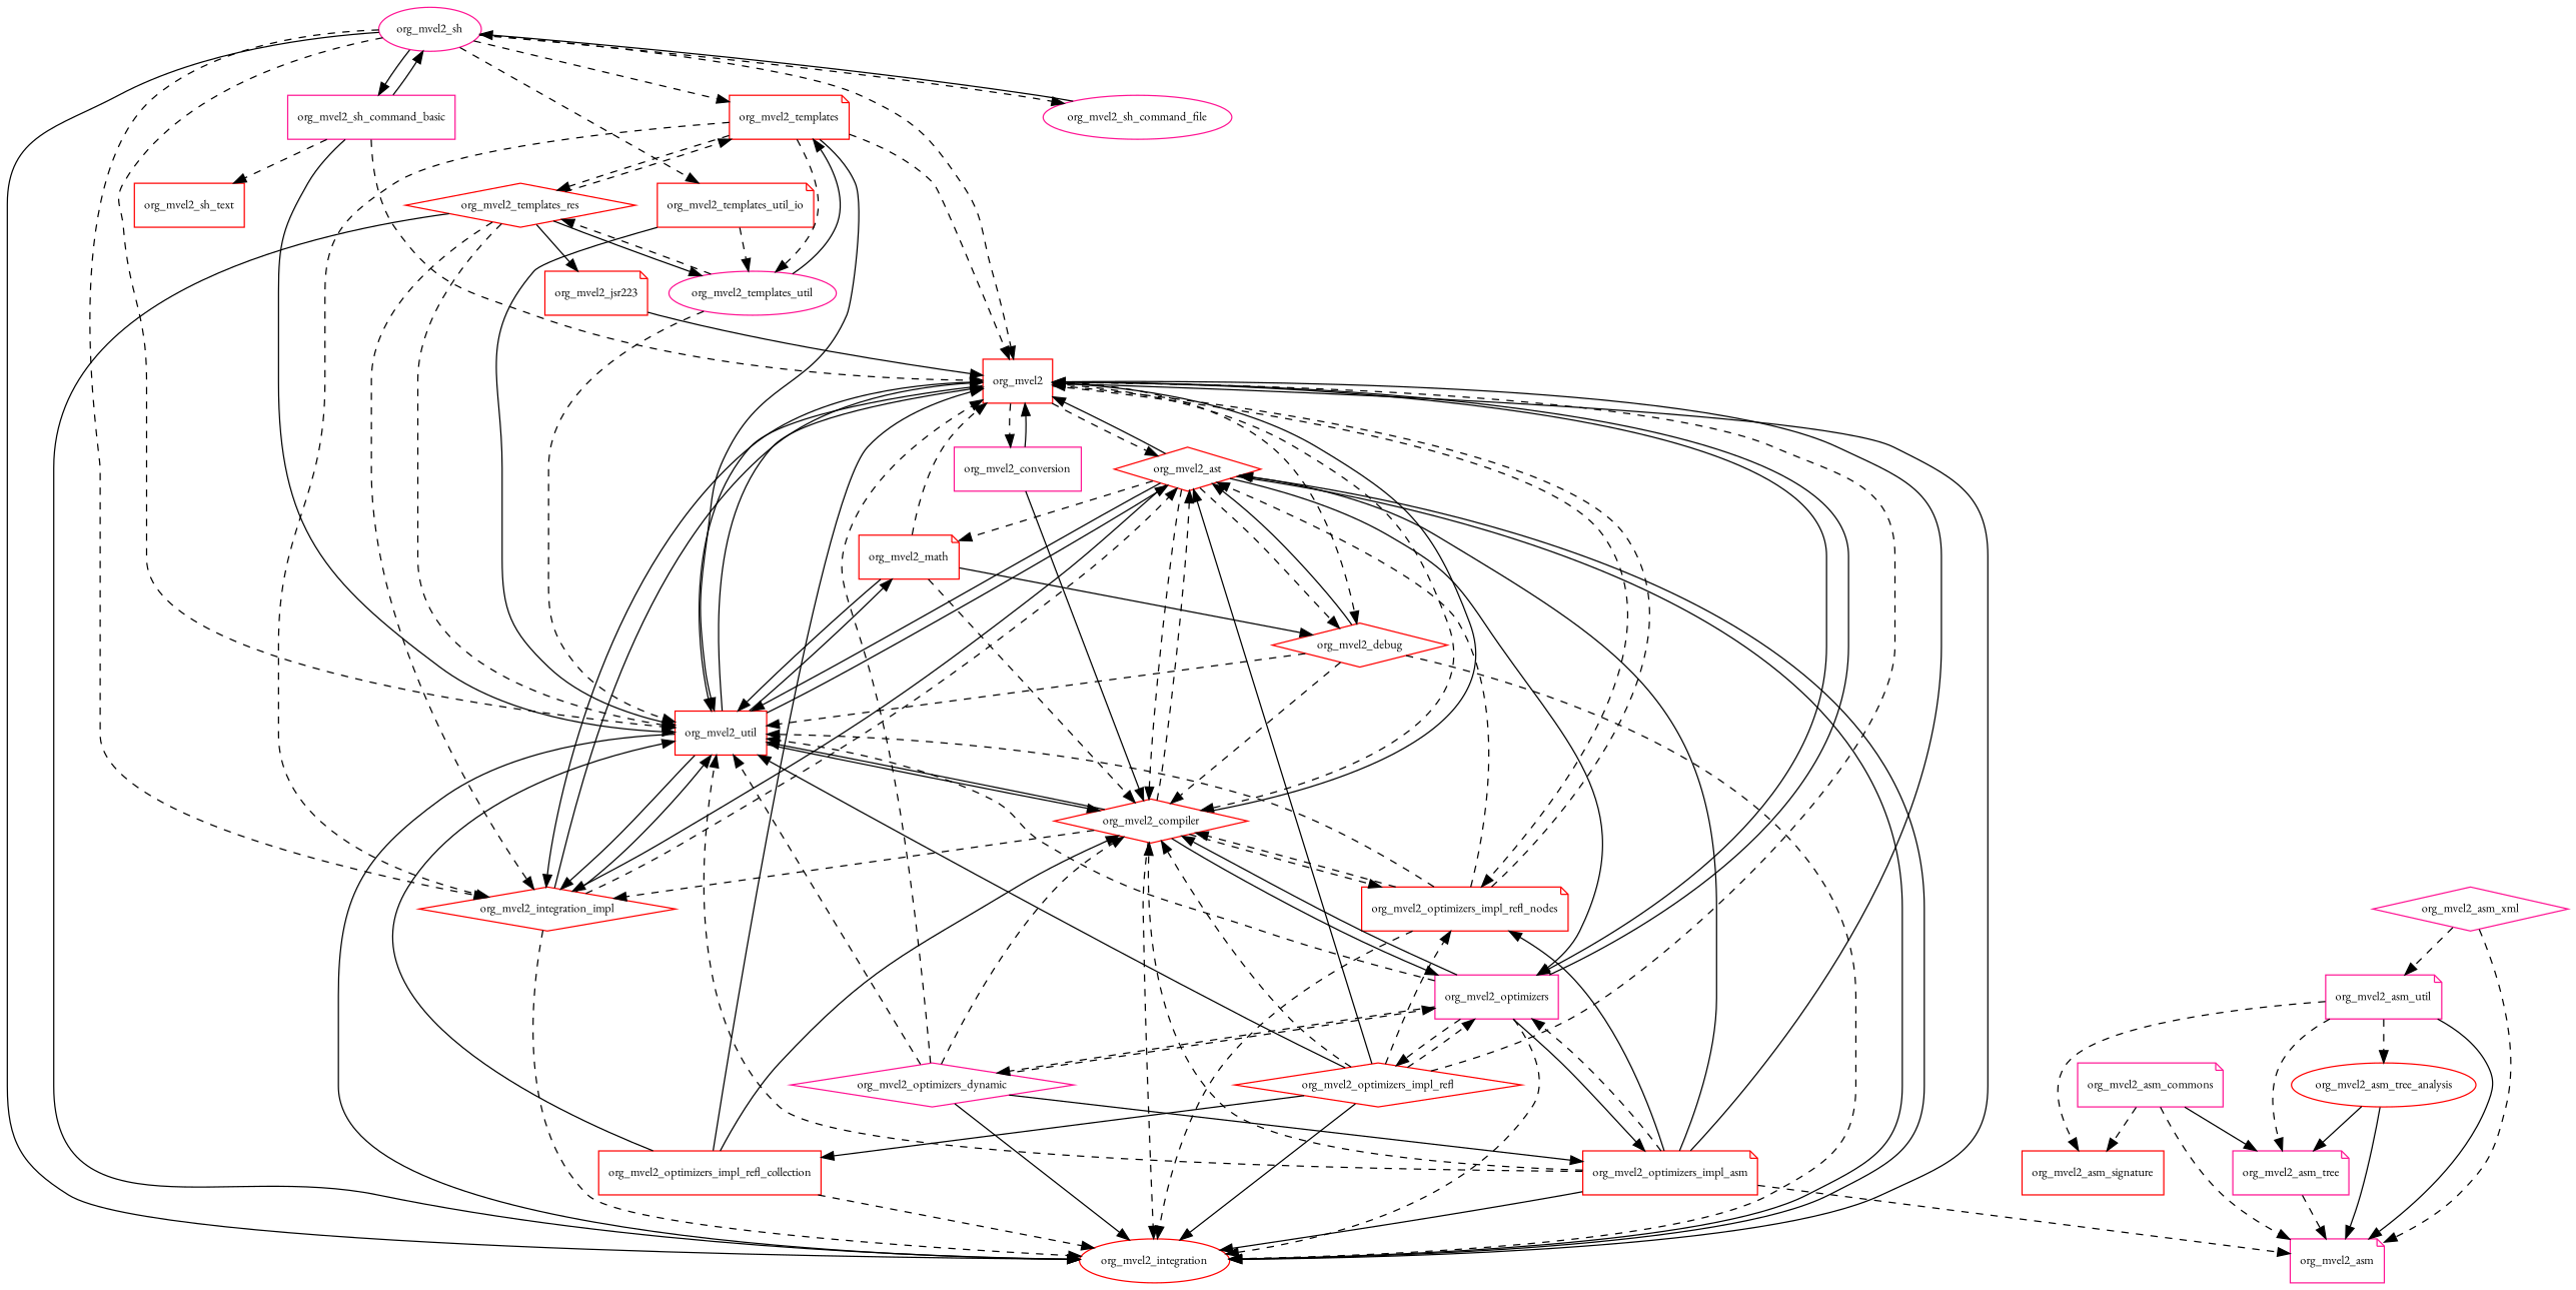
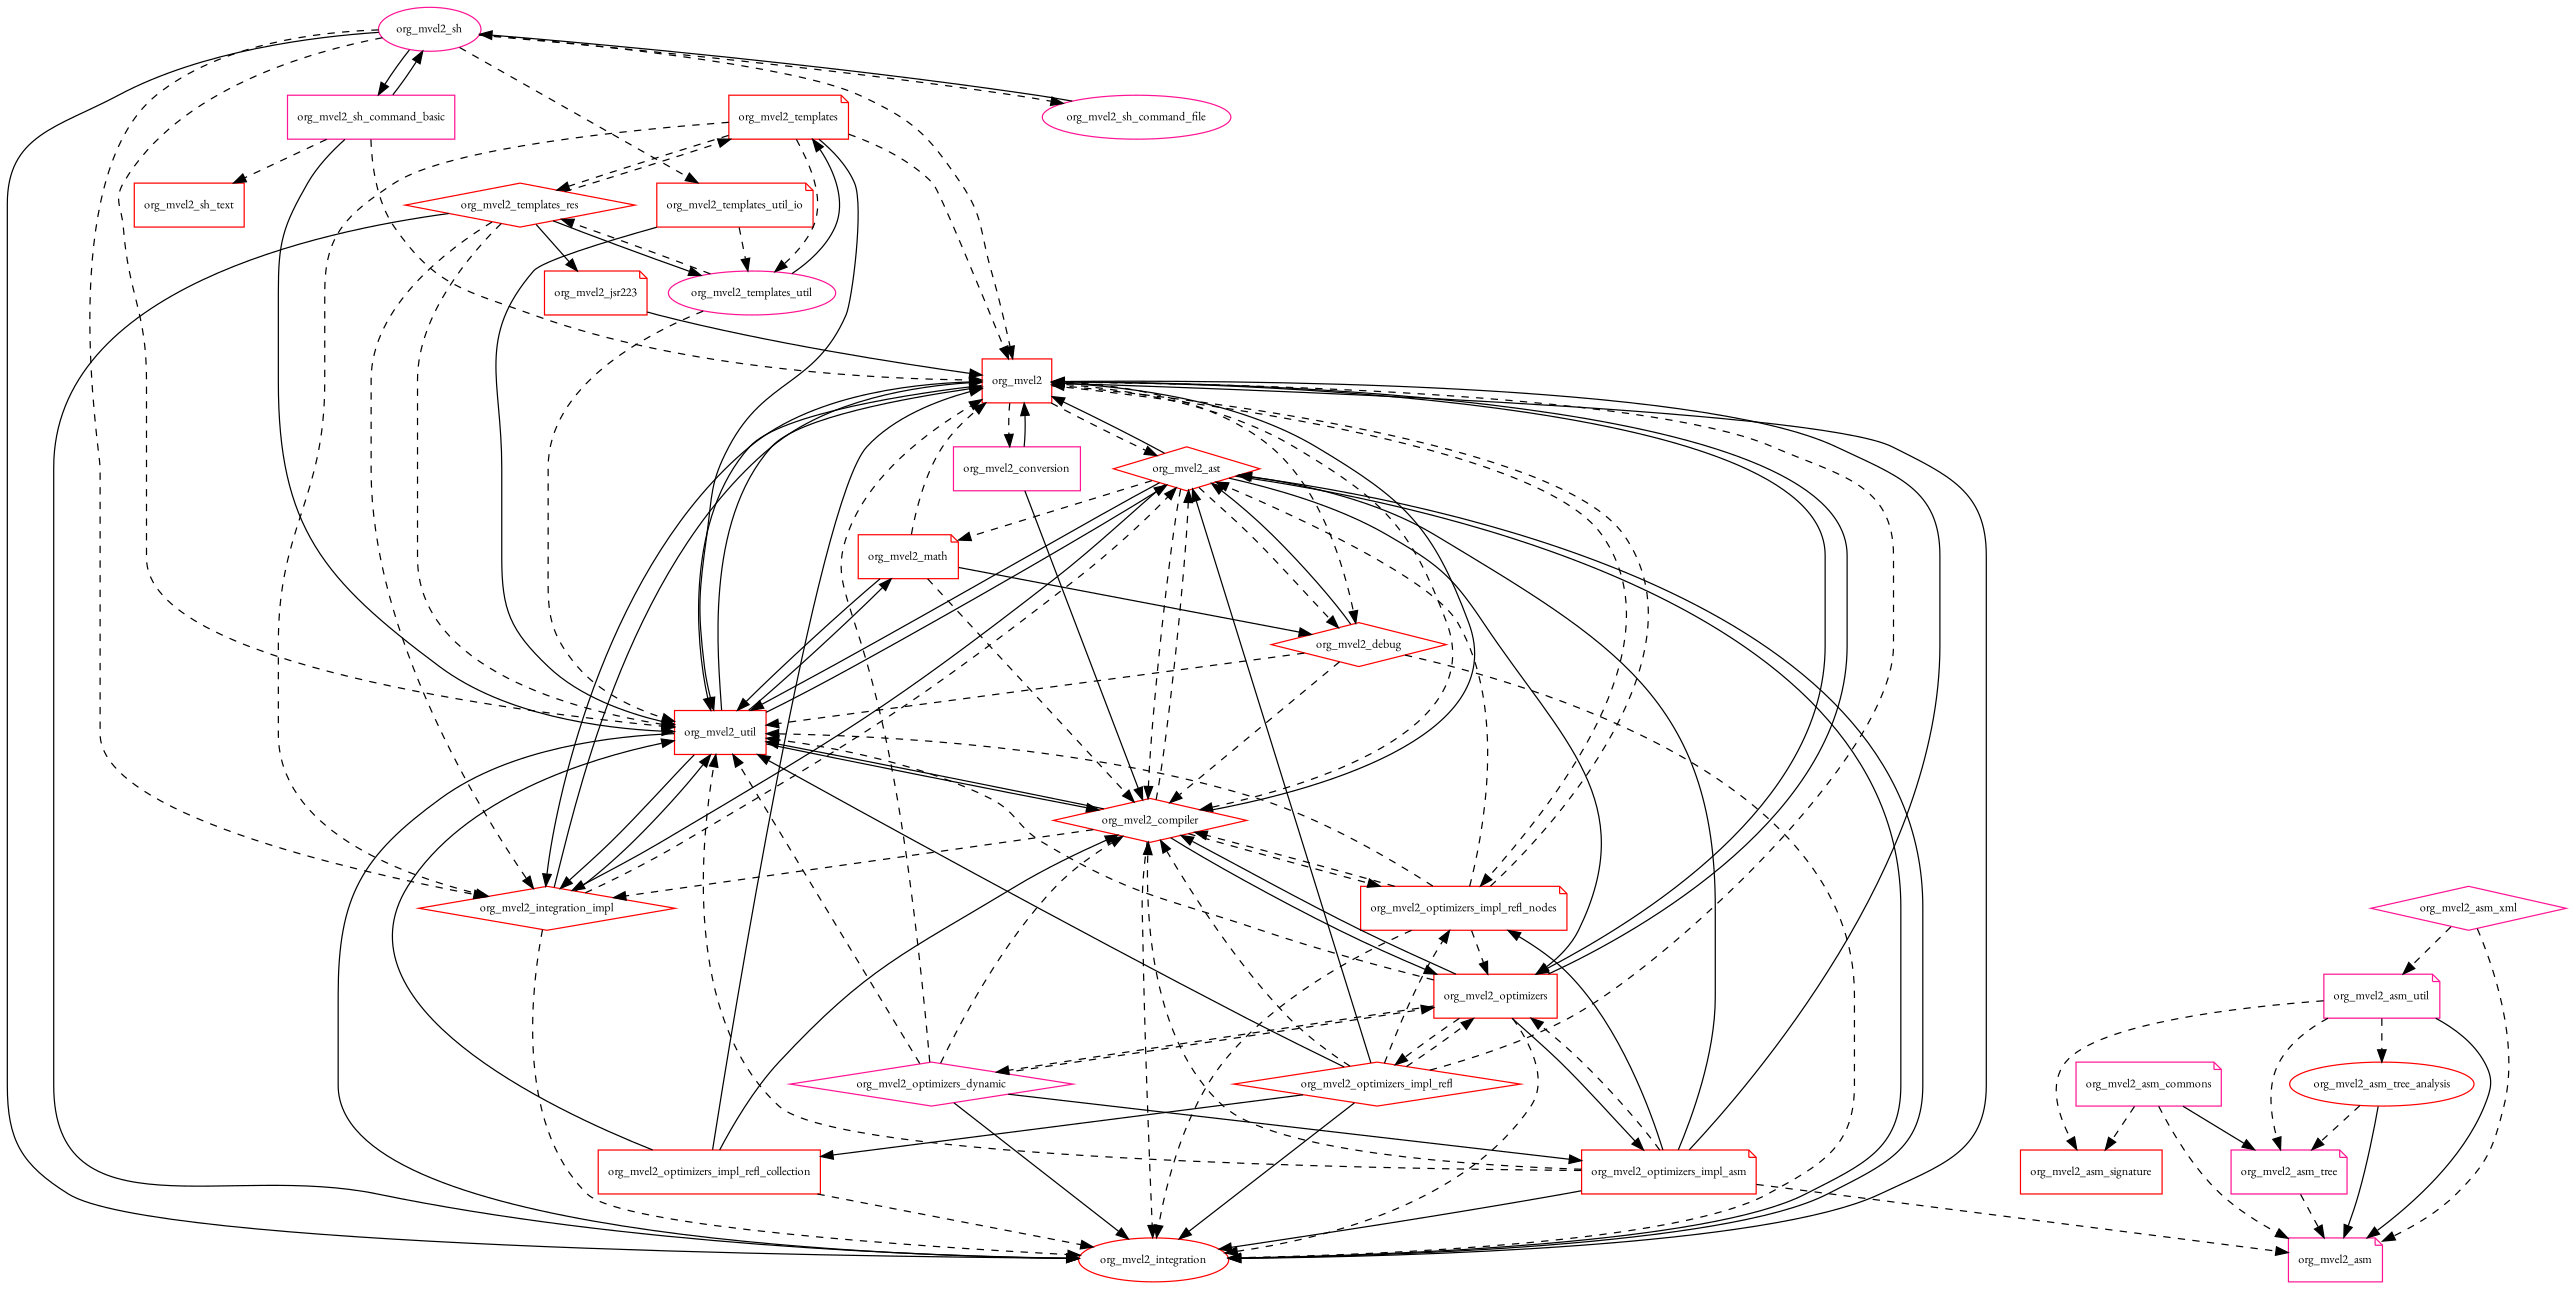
  digraph {
    fontname="EB Garamond"
    node [color=red fontname="EB Garamond" fontsize=10.0 shape=note]
    edge [fontname="EB Garamond" style=dashed]
    org_mvel2 [shape=box]
    org_mvel2_ast [shape=diamond]
    org_mvel2_compiler [shape=diamond]
    org_mvel2_conversion [color=deeppink shape=box]
    org_mvel2_debug [shape=diamond]
    org_mvel2_integration [shape=ellipse]
    org_mvel2_integration_impl [shape=diamond]
-   org_mvel2_optimizers [color=deeppink shape=box]
+   org_mvel2_optimizers [shape=box]
    org_mvel2_optimizers_impl_refl_nodes
    org_mvel2_util [shape=box]
    org_mvel2_math
    org_mvel2_optimizers_dynamic [color=deeppink shape=diamond]
    org_mvel2_optimizers_impl_asm
    org_mvel2_optimizers_impl_refl [shape=diamond]
    org_mvel2_asm [color=deeppink]
    org_mvel2_optimizers_impl_refl_collection [shape=box]
    org_mvel2_asm_commons [color=deeppink]
    org_mvel2_asm_signature [shape=box]
    org_mvel2_asm_tree [color=deeppink]
    org_mvel2_asm_tree_analysis [shape=ellipse]
    org_mvel2_asm_util [color=deeppink]
    org_mvel2_asm_xml [color=deeppink shape=diamond]
    org_mvel2_jsr223
    org_mvel2_sh [color=deeppink shape=ellipse]
    org_mvel2_sh_command_basic [color=deeppink shape=box]
    org_mvel2_sh_command_file [color=deeppink shape=ellipse]
    org_mvel2_templates
    org_mvel2_templates_util_io
    org_mvel2_sh_text [shape=box]
    org_mvel2_templates_res [shape=diamond]
    org_mvel2_templates_util [color=deeppink shape=ellipse]
    org_mvel2 -> org_mvel2_ast
    org_mvel2 -> org_mvel2_compiler
    org_mvel2 -> org_mvel2_conversion
    org_mvel2 -> org_mvel2_debug
    org_mvel2 -> org_mvel2_integration [style=solid]
    org_mvel2 -> org_mvel2_integration_impl [style=solid]
    org_mvel2 -> org_mvel2_optimizers [style=solid]
    org_mvel2 -> org_mvel2_optimizers_impl_refl_nodes
    org_mvel2 -> org_mvel2_util [style=solid]
    org_mvel2_ast -> org_mvel2 [style=solid]
    org_mvel2_ast -> org_mvel2_compiler
    org_mvel2_ast -> org_mvel2_debug
    org_mvel2_ast -> org_mvel2_integration [style=solid]
    org_mvel2_ast -> org_mvel2_integration_impl [style=solid]
    org_mvel2_ast -> org_mvel2_optimizers [style=solid]
    org_mvel2_ast -> org_mvel2_util [style=solid]
    org_mvel2_ast -> org_mvel2_math
    org_mvel2_compiler -> org_mvel2 [style=solid]
    org_mvel2_compiler -> org_mvel2_ast
    org_mvel2_compiler -> org_mvel2_integration
    org_mvel2_compiler -> org_mvel2_integration_impl
    org_mvel2_compiler -> org_mvel2_optimizers [style=solid]
    org_mvel2_compiler -> org_mvel2_optimizers_impl_refl_nodes
    org_mvel2_compiler -> org_mvel2_util [style=solid]
    org_mvel2_conversion -> org_mvel2 [style=solid]
    org_mvel2_conversion -> org_mvel2_compiler [style=solid]
    org_mvel2_debug -> org_mvel2_ast [style=solid]
    org_mvel2_debug -> org_mvel2_compiler
    org_mvel2_debug -> org_mvel2_integration
    org_mvel2_debug -> org_mvel2_util
    org_mvel2_integration -> org_mvel2_ast [style=solid]
    org_mvel2_integration_impl -> org_mvel2 [style=solid]
    org_mvel2_integration_impl -> org_mvel2_ast
    org_mvel2_integration_impl -> org_mvel2_integration
    org_mvel2_integration_impl -> org_mvel2_util [style=solid]
    org_mvel2_optimizers -> org_mvel2 [style=solid]
    org_mvel2_optimizers -> org_mvel2_compiler [style=solid]
    org_mvel2_optimizers -> org_mvel2_integration
    org_mvel2_optimizers -> org_mvel2_util
    org_mvel2_optimizers -> org_mvel2_optimizers_dynamic
    org_mvel2_optimizers -> org_mvel2_optimizers_impl_asm [style=solid]
    org_mvel2_optimizers -> org_mvel2_optimizers_impl_refl
    org_mvel2_optimizers_impl_refl_nodes -> org_mvel2
    org_mvel2_optimizers_impl_refl_nodes -> org_mvel2_ast
    org_mvel2_optimizers_impl_refl_nodes -> org_mvel2_compiler
    org_mvel2_optimizers_impl_refl_nodes -> org_mvel2_integration
+   org_mvel2_optimizers_impl_refl_nodes -> org_mvel2_optimizers
    org_mvel2_optimizers_impl_refl_nodes -> org_mvel2_util
    org_mvel2_util -> org_mvel2 [style=solid]
    org_mvel2_util -> org_mvel2_ast [style=solid]
    org_mvel2_util -> org_mvel2_compiler [style=solid]
    org_mvel2_util -> org_mvel2_integration [style=solid]
    org_mvel2_util -> org_mvel2_integration_impl [style=solid]
    org_mvel2_util -> org_mvel2_math [style=solid]
    org_mvel2_math -> org_mvel2
    org_mvel2_math -> org_mvel2_compiler
    org_mvel2_math -> org_mvel2_debug [style=solid]
    org_mvel2_math -> org_mvel2_util [style=solid]
    org_mvel2_optimizers_dynamic -> org_mvel2
    org_mvel2_optimizers_dynamic -> org_mvel2_compiler
    org_mvel2_optimizers_dynamic -> org_mvel2_integration [style=solid]
    org_mvel2_optimizers_dynamic -> org_mvel2_optimizers
    org_mvel2_optimizers_dynamic -> org_mvel2_util
    org_mvel2_optimizers_dynamic -> org_mvel2_optimizers_impl_asm [style=solid]
    org_mvel2_optimizers_impl_asm -> org_mvel2 [style=solid]
    org_mvel2_optimizers_impl_asm -> org_mvel2_ast [style=solid]
    org_mvel2_optimizers_impl_asm -> org_mvel2_compiler
    org_mvel2_optimizers_impl_asm -> org_mvel2_integration [style=solid]
    org_mvel2_optimizers_impl_asm -> org_mvel2_optimizers
    org_mvel2_optimizers_impl_asm -> org_mvel2_optimizers_impl_refl_nodes [style=solid]
    org_mvel2_optimizers_impl_asm -> org_mvel2_util
    org_mvel2_optimizers_impl_asm -> org_mvel2_asm
    org_mvel2_optimizers_impl_refl -> org_mvel2
    org_mvel2_optimizers_impl_refl -> org_mvel2_ast [style=solid]
    org_mvel2_optimizers_impl_refl -> org_mvel2_compiler
    org_mvel2_optimizers_impl_refl -> org_mvel2_integration [style=solid]
    org_mvel2_optimizers_impl_refl -> org_mvel2_optimizers
    org_mvel2_optimizers_impl_refl -> org_mvel2_optimizers_impl_refl_nodes
    org_mvel2_optimizers_impl_refl -> org_mvel2_util [style=solid]
    org_mvel2_optimizers_impl_refl -> org_mvel2_optimizers_impl_refl_collection [style=solid]
    org_mvel2_optimizers_impl_refl_collection -> org_mvel2 [style=solid]
    org_mvel2_optimizers_impl_refl_collection -> org_mvel2_compiler [style=solid]
    org_mvel2_optimizers_impl_refl_collection -> org_mvel2_integration
    org_mvel2_optimizers_impl_refl_collection -> org_mvel2_util [style=solid]
    org_mvel2_asm_commons -> org_mvel2_asm
    org_mvel2_asm_commons -> org_mvel2_asm_signature
    org_mvel2_asm_commons -> org_mvel2_asm_tree [style=solid]
    org_mvel2_asm_tree -> org_mvel2_asm
    org_mvel2_asm_tree_analysis -> org_mvel2_asm [style=solid]
-   org_mvel2_asm_tree_analysis -> org_mvel2_asm_tree [style=solid]
+   org_mvel2_asm_tree_analysis -> org_mvel2_asm_tree
    org_mvel2_asm_util -> org_mvel2_asm [style=solid]
    org_mvel2_asm_util -> org_mvel2_asm_signature
    org_mvel2_asm_util -> org_mvel2_asm_tree
    org_mvel2_asm_util -> org_mvel2_asm_tree_analysis
    org_mvel2_asm_xml -> org_mvel2_asm
    org_mvel2_asm_xml -> org_mvel2_asm_util
    org_mvel2_jsr223 -> org_mvel2 [style=solid]
    org_mvel2_sh -> org_mvel2
    org_mvel2_sh -> org_mvel2_integration [style=solid]
    org_mvel2_sh -> org_mvel2_integration_impl
    org_mvel2_sh -> org_mvel2_util
    org_mvel2_sh -> org_mvel2_sh_command_basic [style=solid]
    org_mvel2_sh -> org_mvel2_sh_command_file
-   org_mvel2_sh -> org_mvel2_templates
    org_mvel2_sh -> org_mvel2_templates_util_io
    org_mvel2_sh_command_basic -> org_mvel2
    org_mvel2_sh_command_basic -> org_mvel2_util [style=solid]
    org_mvel2_sh_command_basic -> org_mvel2_sh [style=solid]
    org_mvel2_sh_command_basic -> org_mvel2_sh_text
    org_mvel2_sh_command_file -> org_mvel2_sh [style=solid]
    org_mvel2_templates -> org_mvel2
    org_mvel2_templates -> org_mvel2_integration_impl
    org_mvel2_templates -> org_mvel2_util [style=solid]
    org_mvel2_templates -> org_mvel2_templates_res
    org_mvel2_templates -> org_mvel2_templates_util
    org_mvel2_templates_util_io -> org_mvel2_util [style=solid]
    org_mvel2_templates_util_io -> org_mvel2_templates_util
    org_mvel2_templates_res -> org_mvel2_integration [style=solid]
    org_mvel2_templates_res -> org_mvel2_integration_impl
    org_mvel2_templates_res -> org_mvel2_util
    org_mvel2_templates_res -> org_mvel2_jsr223 [style=solid]
    org_mvel2_templates_res -> org_mvel2_templates
    org_mvel2_templates_res -> org_mvel2_templates_util [style=solid]
    org_mvel2_templates_util -> org_mvel2_util
    org_mvel2_templates_util -> org_mvel2_templates [style=solid]
    org_mvel2_templates_util -> org_mvel2_templates_res
  }
